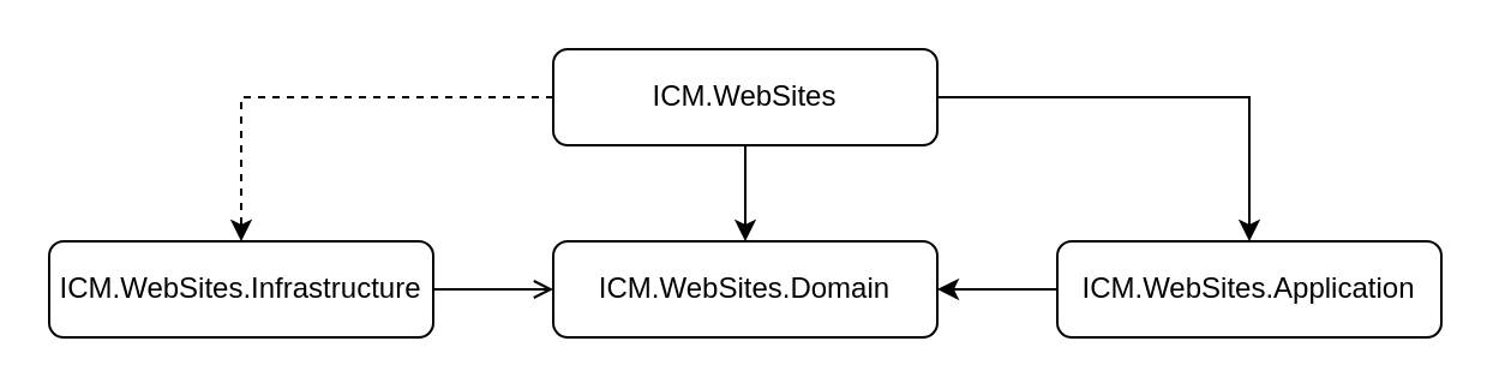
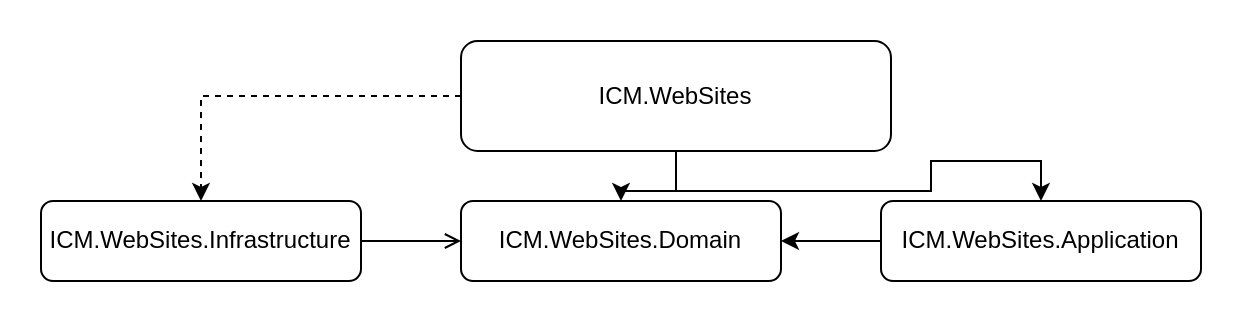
  <mxCell id="0" />
  <mxCell id="1" parent="0" />
  <mxCell id="2" style="edgeStyle=orthogonalEdgeStyle;rounded=0;orthogonalLoop=1;jettySize=auto;html=1;entryX=0.5;entryY=0;entryDx=0;entryDy=0;dashed=1;" edge="1" parent="1" source="5" target="7"><mxGeometry relative="1" as="geometry" /></mxCell>
  <mxCell id="3" style="edgeStyle=orthogonalEdgeStyle;rounded=0;orthogonalLoop=1;jettySize=auto;html=1;entryX=0.5;entryY=0;entryDx=0;entryDy=0;" edge="1" parent="1" source="5" target="9"><mxGeometry relative="1" as="geometry" /></mxCell>
  <mxCell id="4" style="edgeStyle=orthogonalEdgeStyle;rounded=0;orthogonalLoop=1;jettySize=auto;html=1;entryX=0.5;entryY=0;entryDx=0;entryDy=0;" edge="1" parent="1" source="5" target="10"><mxGeometry relative="1" as="geometry" /></mxCell>
- <mxCell id="5" value="ICM.WebSites" style="rounded=1;whiteSpace=wrap;html=1;" parent="1" vertex="1"><mxGeometry x="230" y="20" width="160" height="40" as="geometry" /></mxCell>
+ <mxCell id="5" value="ICM.WebSites" style="rounded=1;whiteSpace=wrap;html=1;" parent="1" vertex="1"><mxGeometry x="230" y="20" width="215" height="55" as="geometry" /></mxCell>
  <mxCell id="6" style="edgeStyle=orthogonalEdgeStyle;rounded=0;orthogonalLoop=1;jettySize=auto;html=1;entryX=0;entryY=0.5;entryDx=0;entryDy=0;endArrow=open;" edge="1" parent="1" source="7" target="10"><mxGeometry relative="1" as="geometry" /></mxCell>
  <mxCell id="7" value="ICM.WebSites.Infrastructure" style="rounded=1;whiteSpace=wrap;html=1;" vertex="1" parent="1"><mxGeometry x="20" y="100" width="160" height="40" as="geometry" /></mxCell>
  <mxCell id="8" style="edgeStyle=orthogonalEdgeStyle;rounded=0;orthogonalLoop=1;jettySize=auto;html=1;entryX=1;entryY=0.5;entryDx=0;entryDy=0;" edge="1" parent="1" source="9" target="10"><mxGeometry relative="1" as="geometry" /></mxCell>
  <mxCell id="9" value="ICM.WebSites.Application" style="rounded=1;whiteSpace=wrap;html=1;" vertex="1" parent="1"><mxGeometry x="440" y="100" width="160" height="40" as="geometry" /></mxCell>
  <mxCell id="10" value="ICM.WebSites.Domain" style="rounded=1;whiteSpace=wrap;html=1;" vertex="1" parent="1"><mxGeometry x="230" y="100" width="160" height="40" as="geometry" /></mxCell>
